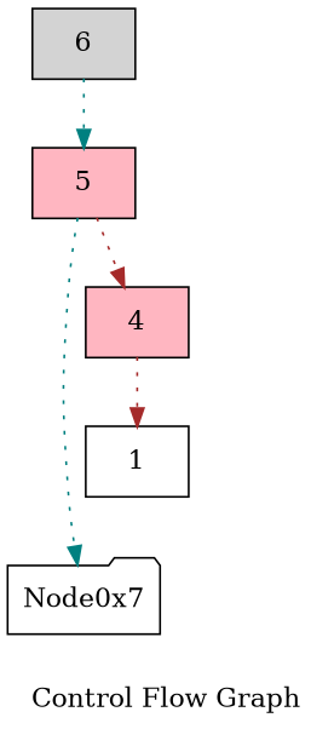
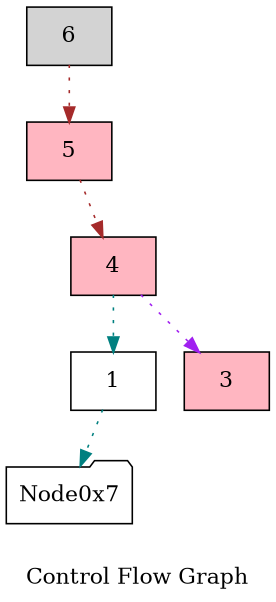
  digraph {
    label="Control Flow Graph"
    node [fillcolor=lightpink shape=record style=filled]
    edge [color=teal style=dotted]
    n1 [fillcolor=white label="{1}"]
    n2 [fillcolor=white label=Node0x7 shape=folder]
    n3 [label="{4}"]
+   n4 [label="{3}"]
    n5 [label="{5}"]
    n6 [fillcolor=lightgrey label="{6}"]
-   n5 -> n2
-   n3 -> n1 [color=brown]
+   n1 -> n2
+   n3 -> n1
+   n3 -> n4 [color=purple]
    n5 -> n3 [color=brown]
-   n6 -> n5
+   n6 -> n5 [color=brown]
  }
